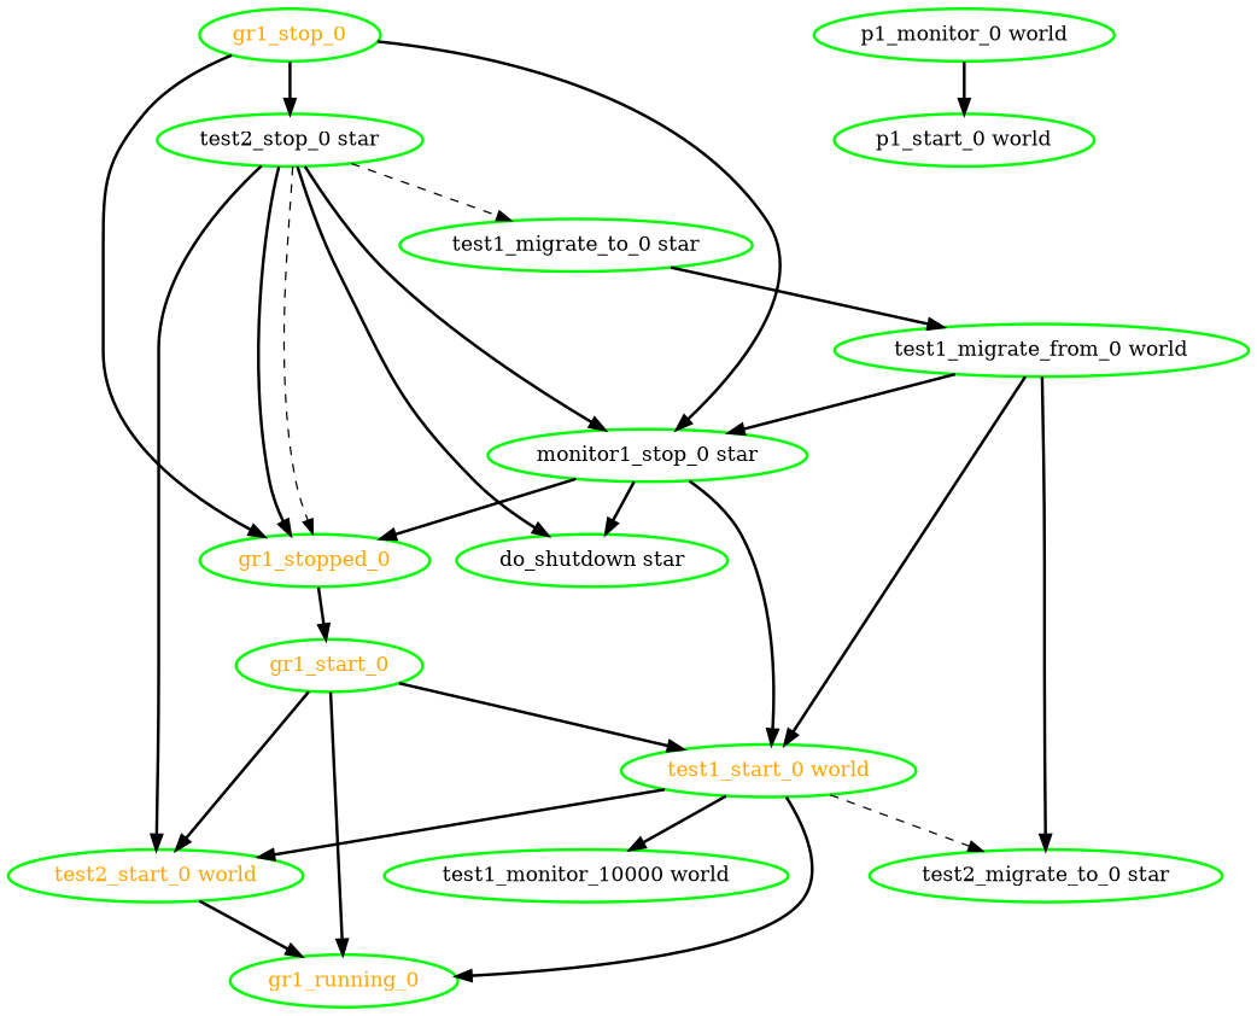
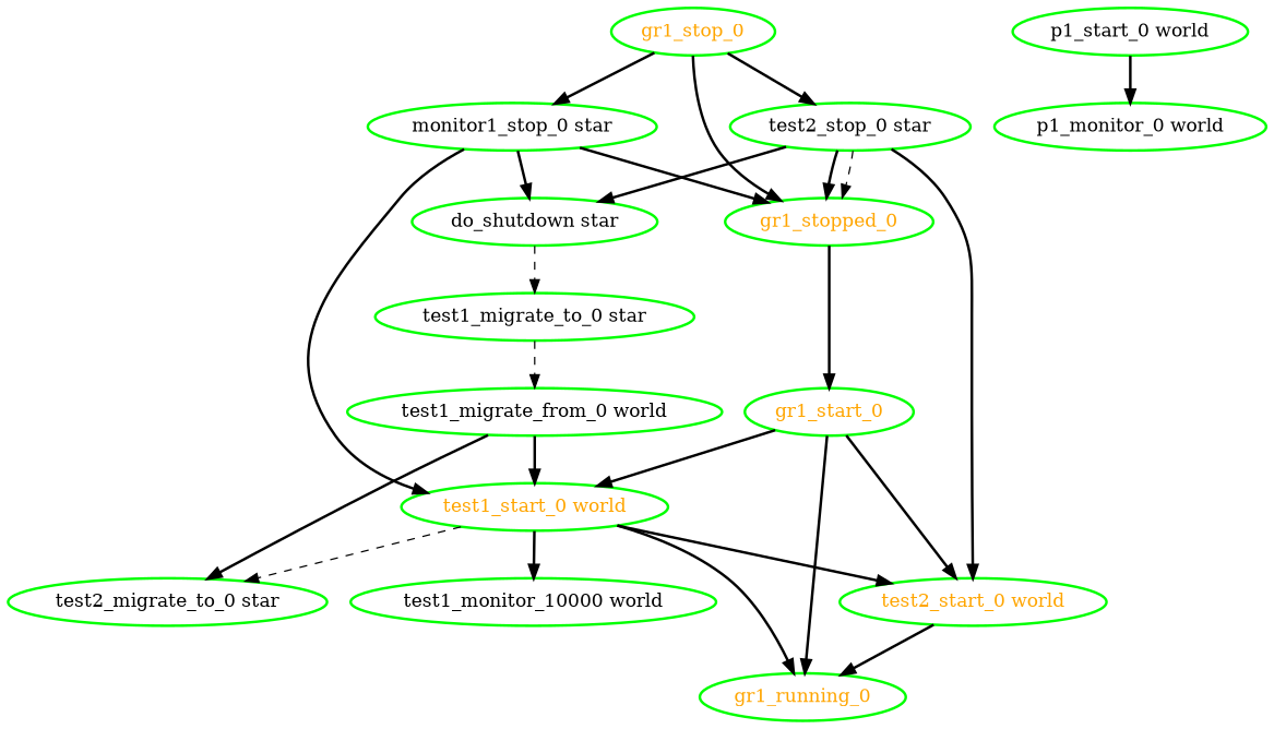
  digraph {
    node [color=green fontcolor=black style=bold]
    edge [style=bold]
    gr1_running_0 [fontcolor=orange]
    gr1_start_0 [fontcolor=orange]
    "test1_start_0 world" [fontcolor=orange]
    "test2_start_0 world" [fontcolor=orange]
    "test2_migrate_to_0 star"
    "test1_monitor_10000 world"
    gr1_stop_0 [fontcolor=orange]
    gr1_stopped_0 [fontcolor=orange]
    n9 [label="monitor1_stop_0 star"]
    "test2_stop_0 star"
    "do_shutdown star"
    "test1_migrate_to_0 star"
    "test1_migrate_from_0 world"
    "p1_monitor_0 world"
    "p1_start_0 world"
    gr1_start_0 -> gr1_running_0
    gr1_start_0 -> "test1_start_0 world"
    gr1_start_0 -> "test2_start_0 world"
    "test1_start_0 world" -> gr1_running_0
    "test1_start_0 world" -> "test2_start_0 world"
    "test1_start_0 world" -> "test2_migrate_to_0 star" [style=dashed]
    "test1_start_0 world" -> "test1_monitor_10000 world"
    "test2_start_0 world" -> gr1_running_0
    gr1_stop_0 -> gr1_stopped_0
    gr1_stop_0 -> n9
    gr1_stop_0 -> "test2_stop_0 star"
    gr1_stopped_0 -> gr1_start_0
    n9 -> "test1_start_0 world"
    n9 -> gr1_stopped_0
    n9 -> "do_shutdown star"
    "test2_stop_0 star" -> "test2_start_0 world"
    "test2_stop_0 star" -> gr1_stopped_0
    "test2_stop_0 star" -> gr1_stopped_0 [style=dashed]
-   "test2_stop_0 star" -> n9
    "test2_stop_0 star" -> "do_shutdown star"
-   "test2_stop_0 star" -> "test1_migrate_to_0 star" [style=dashed]
-   "test1_migrate_to_0 star" -> "test1_migrate_from_0 world"
+   "do_shutdown star" -> "test1_migrate_to_0 star" [style=dashed]
+   "test1_migrate_to_0 star" -> "test1_migrate_from_0 world" [style=dashed]
    "test1_migrate_from_0 world" -> "test1_start_0 world"
    "test1_migrate_from_0 world" -> "test2_migrate_to_0 star"
-   "test1_migrate_from_0 world" -> n9
-   "p1_monitor_0 world" -> "p1_start_0 world"
+   "p1_start_0 world" -> "p1_monitor_0 world"
  }
